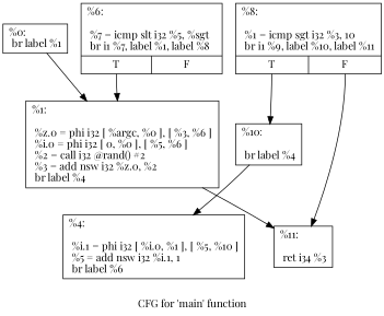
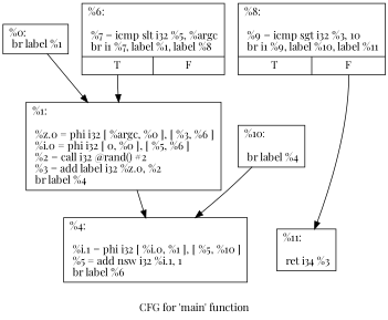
  digraph {
    fontname="Playfair Display"
    label="CFG for 'main' function"
    node [fontname="Playfair Display" shape=record]
    edge [fontname="Playfair Display"]
    n1 [label="{%0:\l  br label %1\l}"]
-   n2 [label="{%1:\l\l  %z.0 = phi i32 [ %argc, %0 ], [ %3, %6 ]\l  %i.0 = phi i32 [ 0, %0 ], [ %5, %6 ]\l  %2 = call i32 @rand() #2\l  %3 = add nsw i32 %z.0, %2\l  br label %4\l}"]
+   n2 [label="{%1:\l\l  %z.0 = phi i32 [ %argc, %0 ], [ %3, %6 ]\l  %i.0 = phi i32 [ 0, %0 ], [ %5, %6 ]\l  %2 = call i32 @rand() #2\l  %3 = add label i32 %z.0, %2\l  br label %4\l}"]
    n3 [label="{%4:\l\l  %i.1 = phi i32 [ %i.0, %1 ], [ %5, %10 ]\l  %5 = add nsw i32 %i.1, 1\l  br label %6\l}"]
-   n4 [label="{%6:\l\l  %7 = icmp slt i32 %5, %sgt\l  br i1 %7, label %1, label %8\l|{<s0>T|<s1>F}}"]
-   n5 [label="{%8:\l\l  %1 = icmp sgt i32 %3, 10\l  br i1 %9, label %10, label %11\l|{<s0>T|<s1>F}}"]
+   n4 [label="{%6:\l\l  %7 = icmp slt i32 %5, %argc\l  br i1 %7, label %1, label %8\l|{<s0>T|<s1>F}}"]
+   n5 [label="{%8:\l\l  %9 = icmp sgt i32 %3, 10\l  br i1 %9, label %10, label %11\l|{<s0>T|<s1>F}}"]
    n6 [label="{%10:\l\l  br label %4\l}"]
    n7 [label="{%11:\l\l  ret i34 %3\l}"]
    n1 -> n2
-   n2 -> n7
+   n2 -> n3
    n4 -> n2 [tailport=s0]
-   n5 -> n6 [tailport=s0]
    n5 -> n7 [tailport=s1]
    n6 -> n3
  }
